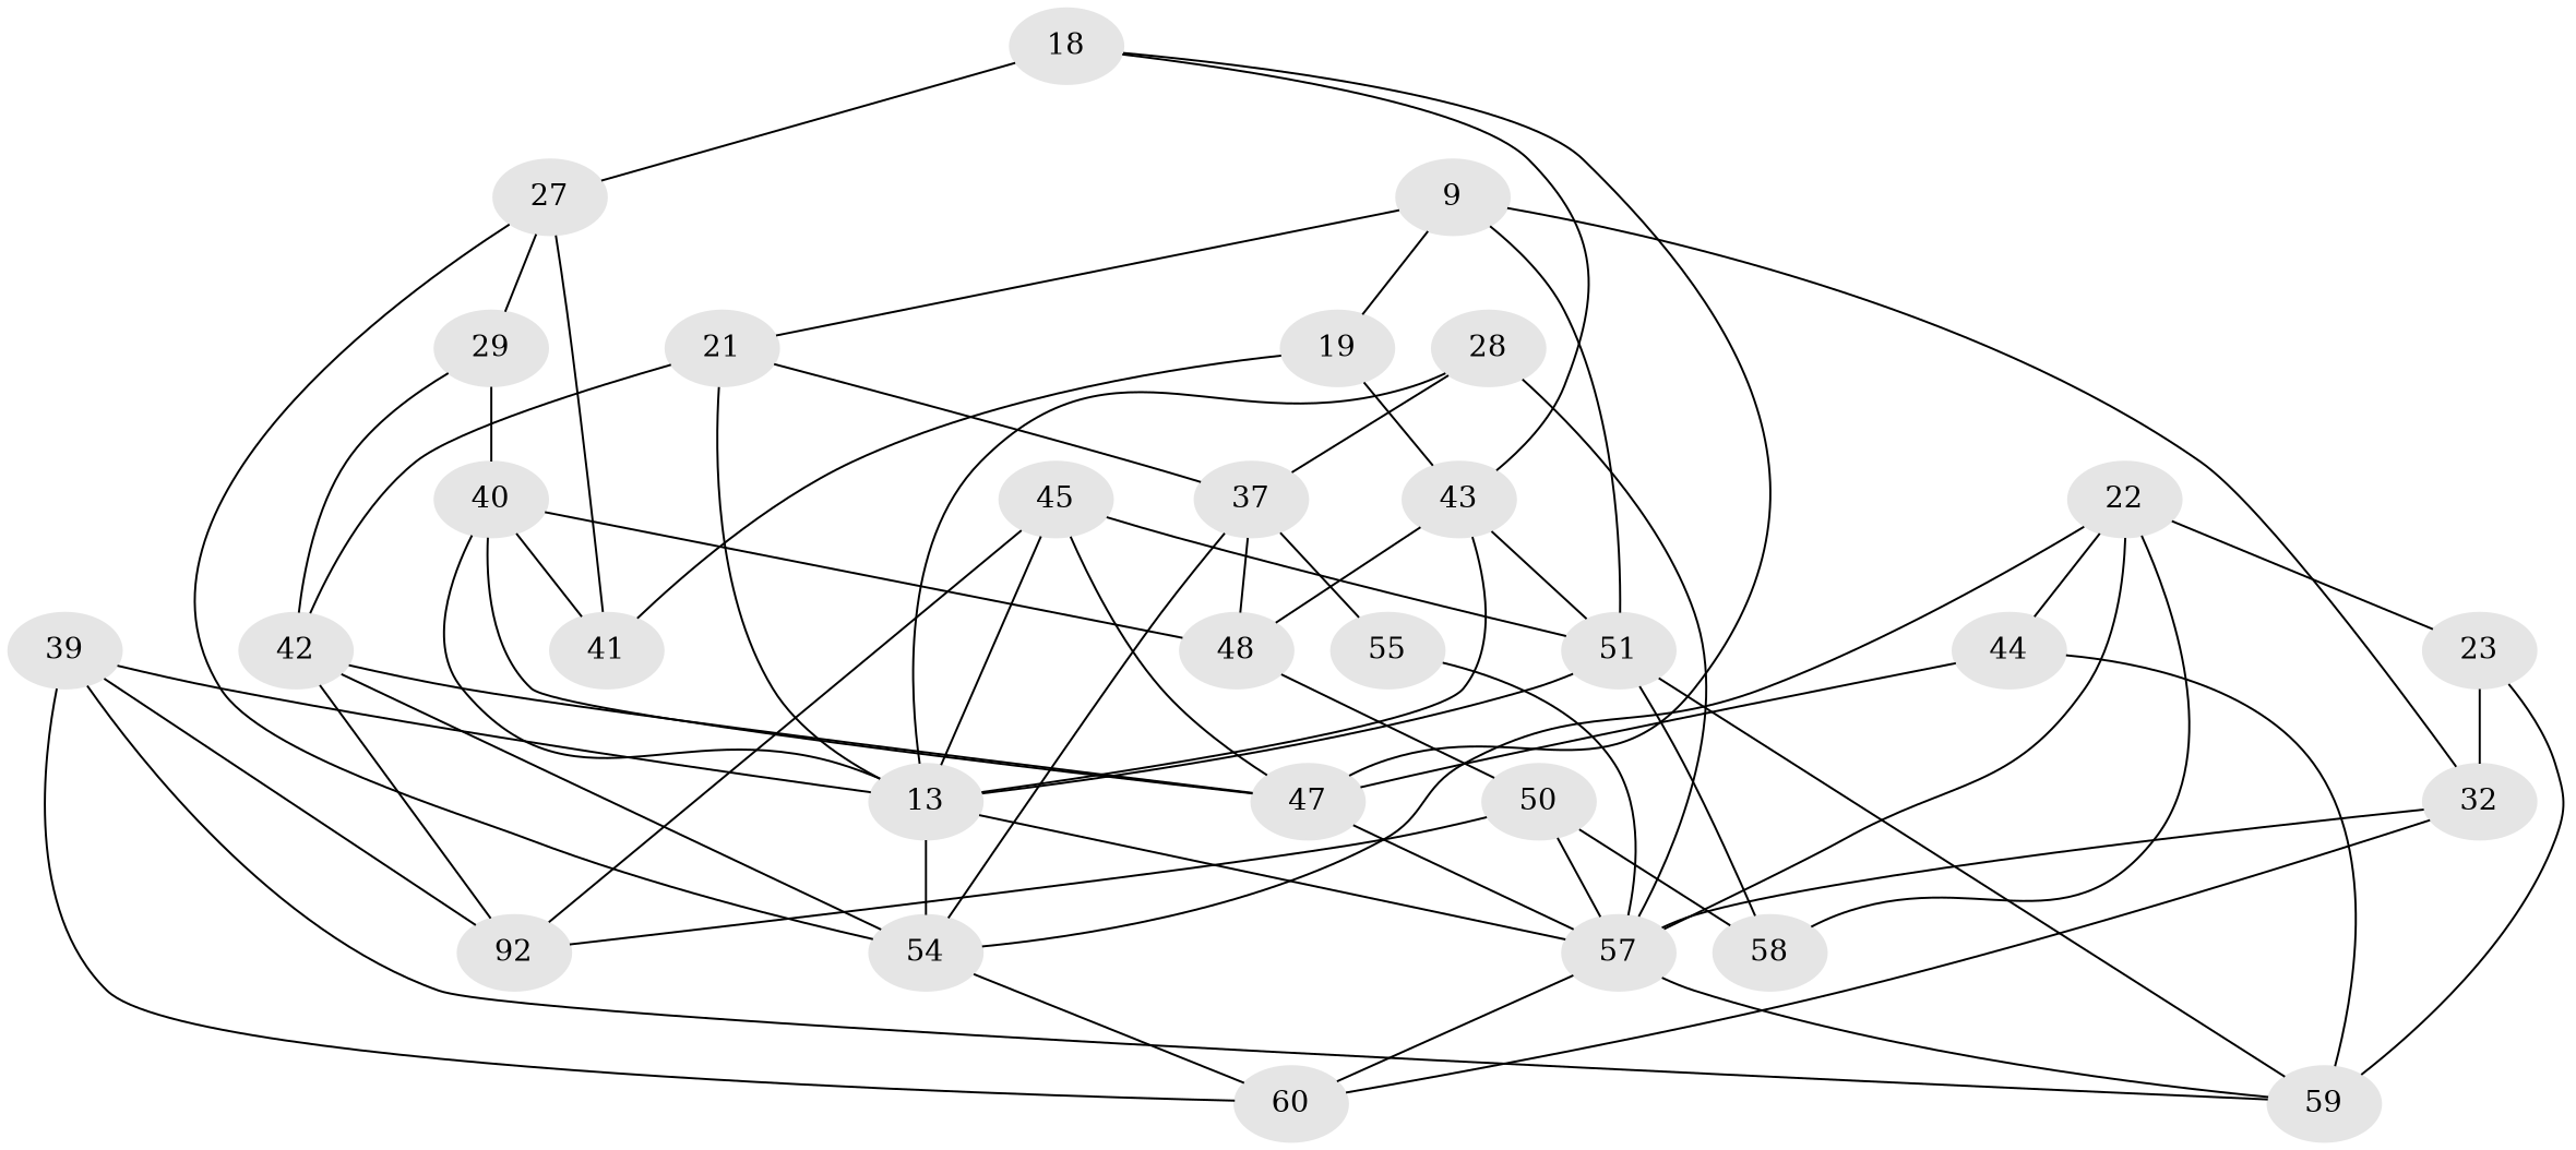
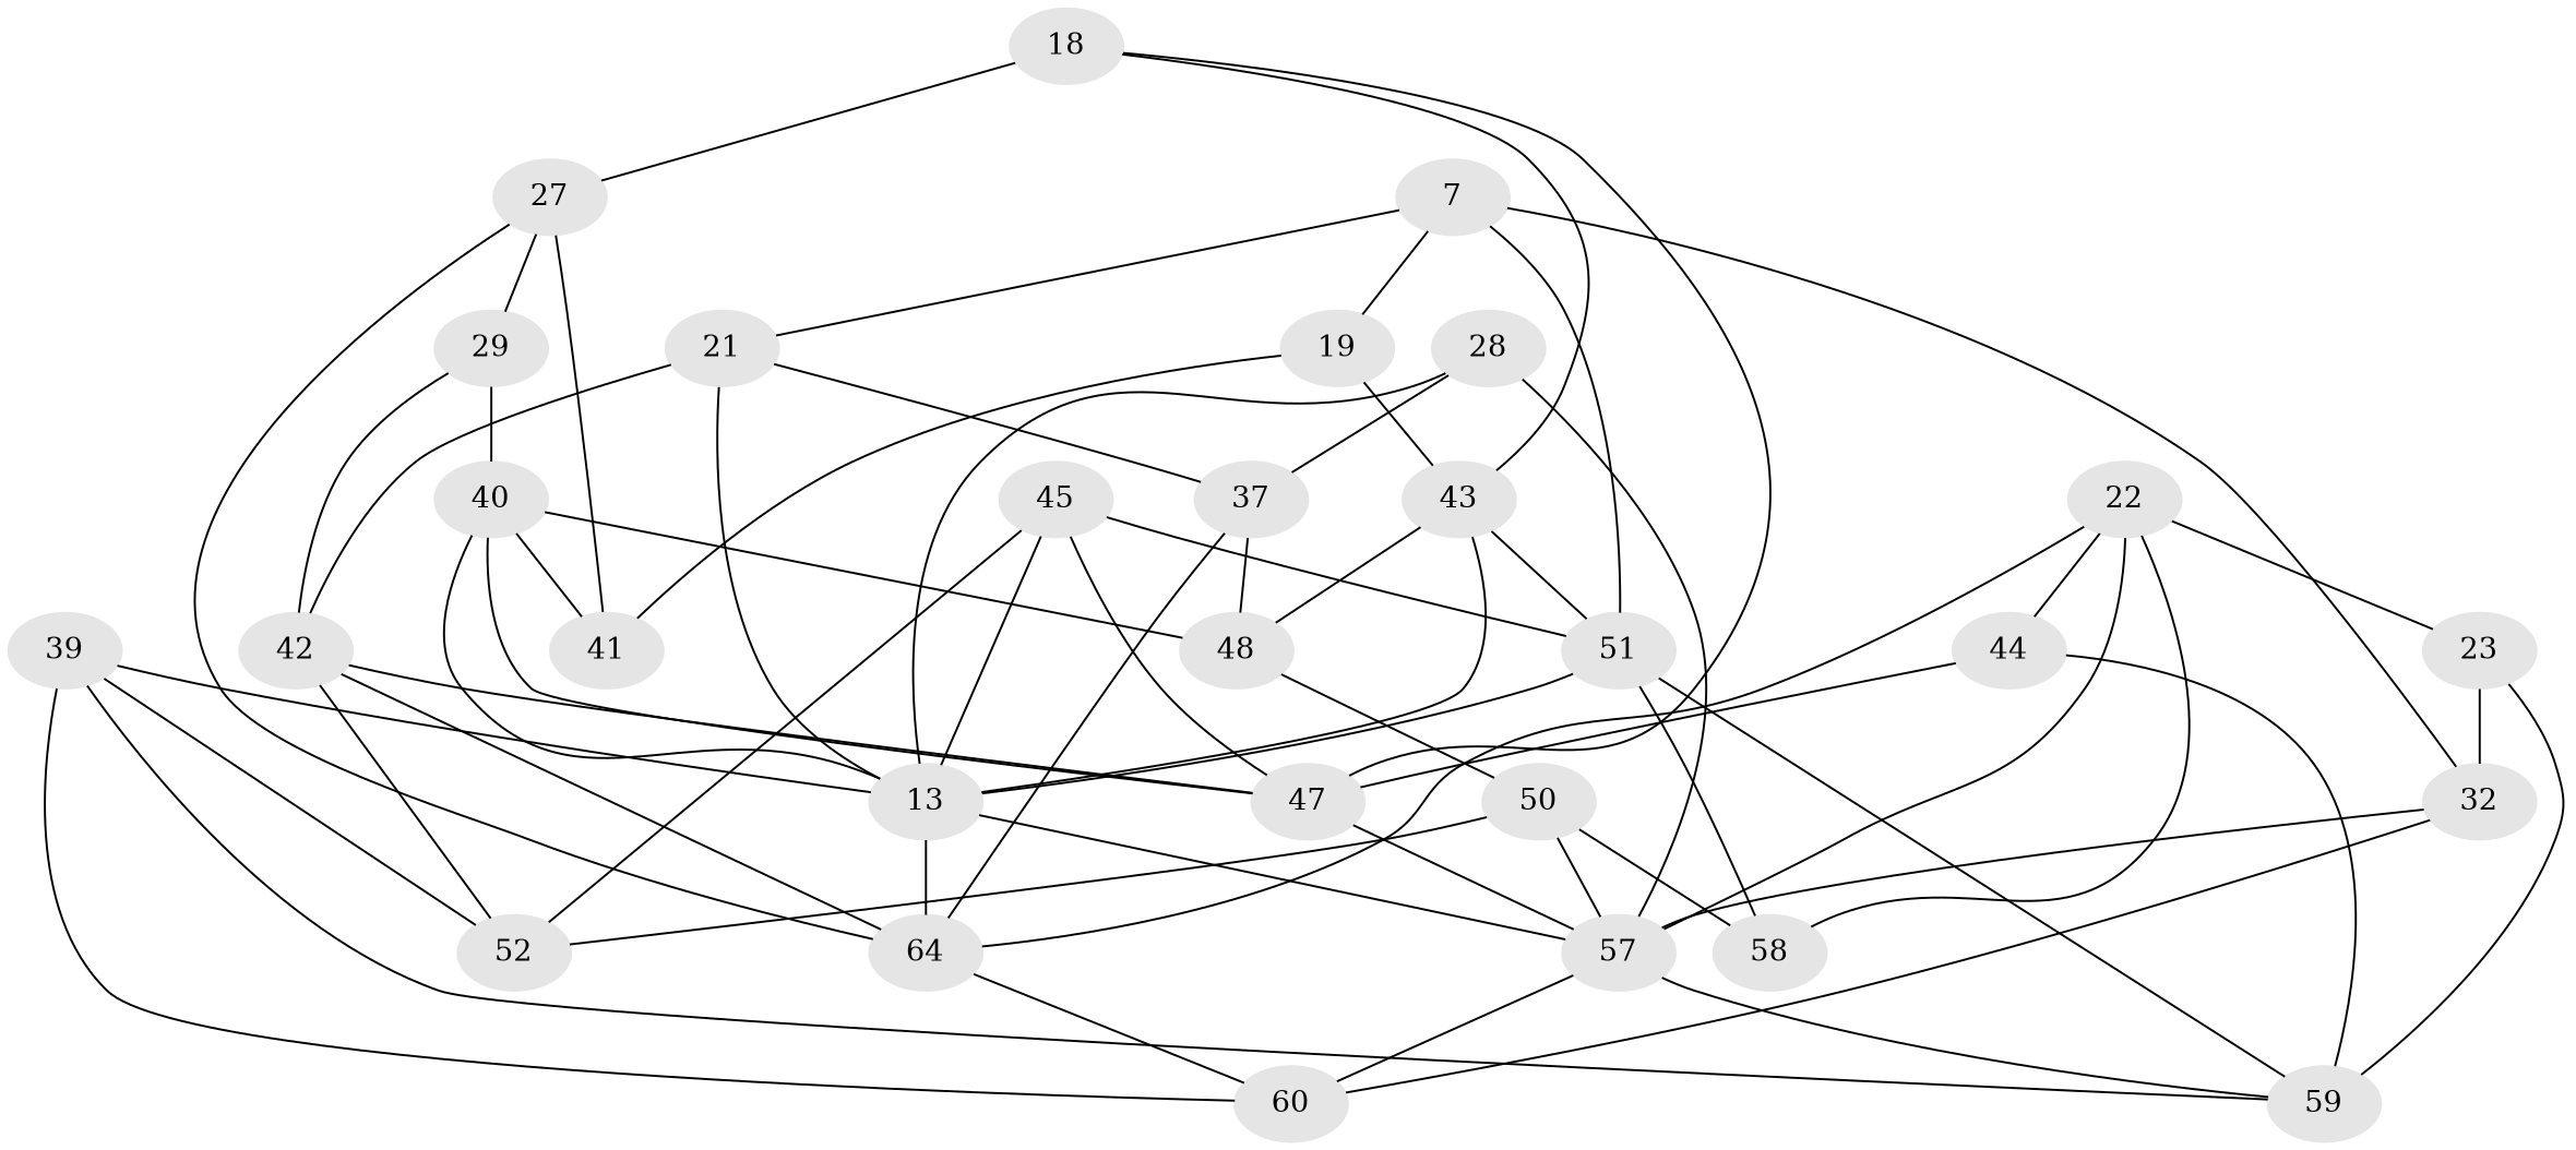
  graph {
    node [color=gray90 style=filled]
-   7 [label=9]
+   7
    19
    21 [super="+5"]
    32 [super="+16"]
    51 [super="+26+33"]
    43 [super="+6"]
    41
    37 [super="+2"]
    42 [super="+3+30"]
    n10 [label=13 super="+46"]
    57 [super="+35+56"]
    60
    58 [super="+1"]
    59 [super="+4"]
    27 [super="+24"]
-   54 [super="+49"]
+   54 [super="+49" label=64]
    29
    18
    47 [super="+34"]
    48
-   55
-   52 [label=92]
+   52
    22 [super="+15"]
    23
    44
    40 [super="+11"]
    28
    50
    39
    45
    7 -- 19
    7 -- 21
    7 -- 32
    7 -- 51
    19 -- 43 [weight=2]
    19 -- 41
    21 -- 37
    21 -- 42 [weight=2]
    21 -- n10 [weight=2]
    32 -- 57 [weight=2]
    32 -- 60
    51 -- n10 [weight=2]
    51 -- 58 [weight=3]
    51 -- 59
    43 -- 51
    43 -- n10
    43 -- 48
    37 -- 54
    37 -- 48
-   37 -- 55 [weight=2]
    42 -- 54 [weight=2]
    42 -- 47 [weight=2]
    42 -- 52
    n10 -- 57
    n10 -- 54 [weight=2]
    57 -- 60
    57 -- 59
    27 -- 41
    27 -- 54
    27 -- 29 [weight=2]
    54 -- 60
    29 -- 42
    29 -- 40
    18 -- 43
    18 -- 27 [weight=2]
    18 -- 47
    47 -- 57 [weight=4]
    48 -- 50
-   55 -- 57
    22 -- 57 [weight=3]
    22 -- 58 [weight=2]
    22 -- 54
    22 -- 23
    22 -- 44
    23 -- 32 [weight=2]
    23 -- 59
    44 -- 59 [weight=2]
    44 -- 47
    40 -- 41 [weight=2]
    40 -- n10
    40 -- 47
    40 -- 48
    28 -- 37
    28 -- n10
    28 -- 57 [weight=2]
    50 -- 57
    50 -- 58
    50 -- 52
    39 -- n10
    39 -- 60
    39 -- 59
    39 -- 52
    45 -- 51
    45 -- n10
    45 -- 47
    45 -- 52
  }
